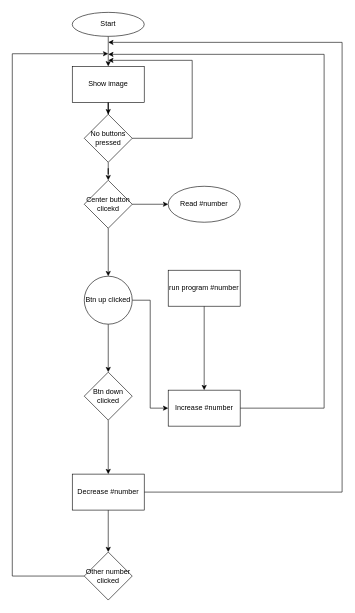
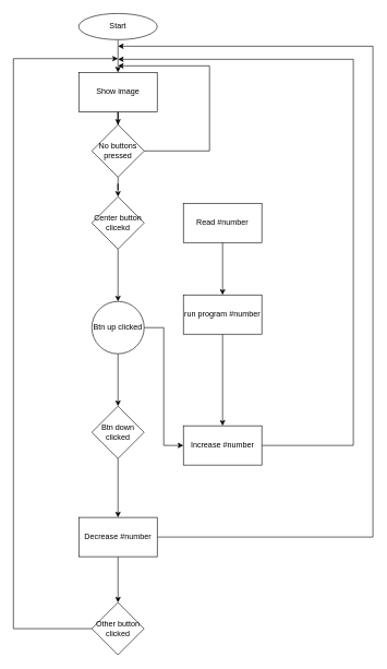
  <mxCell id="0" />
  <mxCell id="1" parent="0" />
  <mxCell id="2" value="" style="edgeStyle=orthogonalEdgeStyle;rounded=0;orthogonalLoop=1;jettySize=auto;html=1;" edge="1" parent="1" source="3" target="25"><mxGeometry relative="1" as="geometry" /></mxCell>
  <mxCell id="3" value="Start" style="ellipse;whiteSpace=wrap;html=1;" vertex="1" parent="1"><mxGeometry x="120" width="120" height="40" as="geometry" y="20" /></mxCell>
  <mxCell id="4" value="" style="edgeStyle=orthogonalEdgeStyle;rounded=0;orthogonalLoop=1;jettySize=auto;html=1;" edge="1" parent="1" source="6" target="9"><mxGeometry relative="1" as="geometry" /></mxCell>
  <mxCell id="5" style="edgeStyle=orthogonalEdgeStyle;rounded=0;orthogonalLoop=1;jettySize=auto;html=1;" edge="1" parent="1" source="6"><mxGeometry relative="1" as="geometry"><mxPoint x="180" y="100" as="targetPoint" /><Array as="points"><mxPoint x="320" y="230" /><mxPoint x="320" y="100" /></Array></mxGeometry></mxCell>
  <mxCell id="6" value="No buttons pressed" style="rhombus;whiteSpace=wrap;html=1;" vertex="1" parent="1"><mxGeometry x="140" y="190" width="80" height="80" as="geometry" /></mxCell>
- <mxCell id="7" value="" style="edgeStyle=orthogonalEdgeStyle;rounded=0;orthogonalLoop=1;jettySize=auto;html=1;" edge="1" parent="1" source="9" target="11"><mxGeometry relative="1" as="geometry" /></mxCell>
  <mxCell id="8" value="" style="edgeStyle=orthogonalEdgeStyle;rounded=0;orthogonalLoop=1;jettySize=auto;html=1;" edge="1" parent="1" source="9" target="18"><mxGeometry relative="1" as="geometry" /></mxCell>
  <mxCell id="9" value="Center button clicekd" style="rhombus;whiteSpace=wrap;html=1;" vertex="1" parent="1"><mxGeometry x="140" y="300" width="80" height="80" as="geometry" /></mxCell>
- <mxCell id="11" value="Read #number" style="ellipse;whiteSpace=wrap;html=1;" vertex="1" parent="1"><mxGeometry x="280" y="310" width="120" height="60" as="geometry" /></mxCell>
+ <mxCell id="10" value="" style="edgeStyle=orthogonalEdgeStyle;rounded=0;orthogonalLoop=1;jettySize=auto;html=1;" edge="1" parent="1" source="11" target="13"><mxGeometry relative="1" as="geometry" /></mxCell>
+ <mxCell id="11" value="Read #number" style="whiteSpace=wrap;html=1;" vertex="1" parent="1"><mxGeometry x="280" y="310" width="120" height="60" as="geometry" /></mxCell>
  <mxCell id="12" value="" style="edgeStyle=orthogonalEdgeStyle;rounded=0;orthogonalLoop=1;jettySize=auto;html=1;" edge="1" parent="1" source="13" target="15"><mxGeometry relative="1" as="geometry" /></mxCell>
  <mxCell id="13" value="run program #number" style="whiteSpace=wrap;html=1;" vertex="1" parent="1"><mxGeometry x="280" y="450" width="120" height="60" as="geometry" /></mxCell>
  <mxCell id="14" style="edgeStyle=orthogonalEdgeStyle;rounded=0;orthogonalLoop=1;jettySize=auto;html=1;" edge="1" parent="1" source="15"><mxGeometry relative="1" as="geometry"><mxPoint x="180" y="90" as="targetPoint" /><Array as="points"><mxPoint x="540" y="680" /><mxPoint x="540" y="90" /></Array></mxGeometry></mxCell>
  <mxCell id="15" value="Increase #number" style="whiteSpace=wrap;html=1;" vertex="1" parent="1"><mxGeometry x="280" y="650" width="120" height="60" as="geometry" /></mxCell>
  <mxCell id="16" value="" style="edgeStyle=orthogonalEdgeStyle;rounded=0;orthogonalLoop=1;jettySize=auto;html=1;entryX=0;entryY=0.5;entryDx=0;entryDy=0;" edge="1" parent="1" source="18" target="15"><mxGeometry relative="1" as="geometry" /></mxCell>
  <mxCell id="17" value="" style="edgeStyle=orthogonalEdgeStyle;rounded=0;orthogonalLoop=1;jettySize=auto;html=1;" edge="1" parent="1" source="18" target="20"><mxGeometry relative="1" as="geometry" /></mxCell>
  <mxCell id="18" value="Btn up clicked" style="ellipse;whiteSpace=wrap;html=1;" vertex="1" parent="1"><mxGeometry x="140" y="460" width="80" height="80" as="geometry" /></mxCell>
  <mxCell id="19" value="" style="edgeStyle=orthogonalEdgeStyle;rounded=0;orthogonalLoop=1;jettySize=auto;html=1;" edge="1" parent="1" source="20" target="23"><mxGeometry relative="1" as="geometry" /></mxCell>
  <mxCell id="20" value="Btn down clicked" style="rhombus;whiteSpace=wrap;html=1;" vertex="1" parent="1"><mxGeometry x="140" y="620" width="80" height="80" as="geometry" /></mxCell>
  <mxCell id="21" style="edgeStyle=orthogonalEdgeStyle;rounded=0;orthogonalLoop=1;jettySize=auto;html=1;" edge="1" parent="1" source="23"><mxGeometry relative="1" as="geometry"><mxPoint x="180" y="70" as="targetPoint" /><Array as="points"><mxPoint x="570" y="820" /><mxPoint x="570" y="70" /></Array></mxGeometry></mxCell>
  <mxCell id="22" value="" style="edgeStyle=orthogonalEdgeStyle;rounded=0;orthogonalLoop=1;jettySize=auto;html=1;" edge="1" parent="1" source="23" target="27"><mxGeometry relative="1" as="geometry" /></mxCell>
  <mxCell id="23" value="Decrease #number" style="whiteSpace=wrap;html=1;" vertex="1" parent="1"><mxGeometry x="120" y="790" width="120" height="60" as="geometry" /></mxCell>
  <mxCell id="24" value="" style="edgeStyle=orthogonalEdgeStyle;rounded=0;orthogonalLoop=1;jettySize=auto;html=1;" edge="1" parent="1" source="25" target="6"><mxGeometry relative="1" as="geometry" /></mxCell>
  <mxCell id="25" value="Show image" style="rounded=0;whiteSpace=wrap;html=1;" vertex="1" parent="1"><mxGeometry x="120" y="110" width="120" height="60" as="geometry" /></mxCell>
  <mxCell id="26" style="edgeStyle=orthogonalEdgeStyle;rounded=0;orthogonalLoop=1;jettySize=auto;html=1;" edge="1" parent="1" source="27"><mxGeometry relative="1" as="geometry"><mxPoint x="180" y="89" as="targetPoint" /><Array as="points"><mxPoint x="20" y="960" /><mxPoint x="20" y="89" /></Array></mxGeometry></mxCell>
- <mxCell id="27" value="Other number clicked" style="rhombus;whiteSpace=wrap;html=1;" vertex="1" parent="1"><mxGeometry x="140" y="920" width="80" height="80" as="geometry" /></mxCell>
+ <mxCell id="27" value="Other button clicked" style="rhombus;whiteSpace=wrap;html=1;" vertex="1" parent="1"><mxGeometry x="140" y="920" width="80" height="80" as="geometry" /></mxCell>
